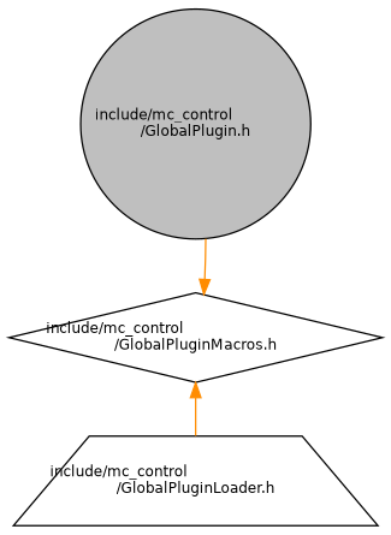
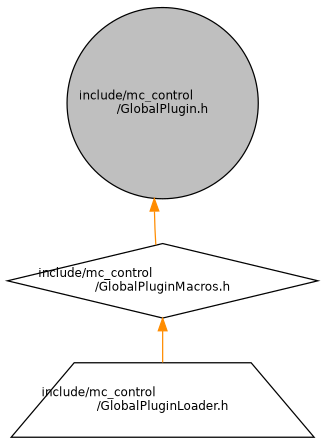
  digraph {
    node [color=black fillcolor=white fontname=Helvetica fontsize=10 style=filled]
    edge [color=darkorange dir=back fontname=Helvetica fontsize=10 labelfontname=Helvetica labelfontsize=10 style=solid]
    n1 [fillcolor=grey75 fontcolor=black height=0.2 label="include/mc_control\l/GlobalPlugin.h" shape=circle width=0.4]
    n2 [height=0.2 label="include/mc_control\l/GlobalPluginMacros.h" shape=diamond width=0.4]
    n3 [height=0.2 label="include/mc_control\l/GlobalPluginLoader.h" shape=trapezium width=0.4]
-   n2 -> n1
+   n1 -> n2
    n2 -> n3
  }
